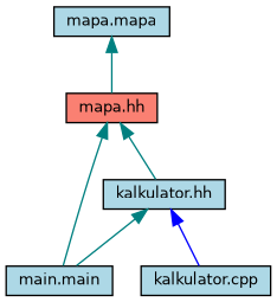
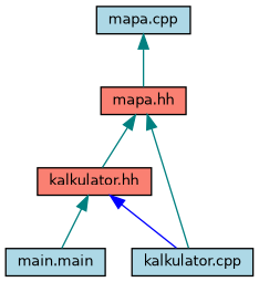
  digraph {
    node [color=black fillcolor=lightblue fontname=Helvetica fontsize=10 shape=record style=filled]
    edge [color=teal dir=back fontname=Helvetica fontsize=10 labelfontname=Helvetica labelfontsize=10 style=solid]
    n1 [fillcolor=salmon fontcolor=black height=0.2 label="mapa.hh" width=0.4]
-   n2 [height=0.2 label="kalkulator.hh" width=0.4]
+   n2 [fillcolor=salmon height=0.2 label="kalkulator.hh" width=0.4]
    n3 [height=0.2 label="main.main" width=0.4]
    n4 [height=0.2 label="kalkulator.cpp" width=0.4]
-   n5 [height=0.2 label="mapa.mapa" width=0.4]
+   n5 [height=0.2 label="mapa.cpp" width=0.4]
    n1 -> n2
-   n1 -> n3
+   n1 -> n4
    n2 -> n3
    n2 -> n4 [color=blue]
    n5 -> n1
  }
